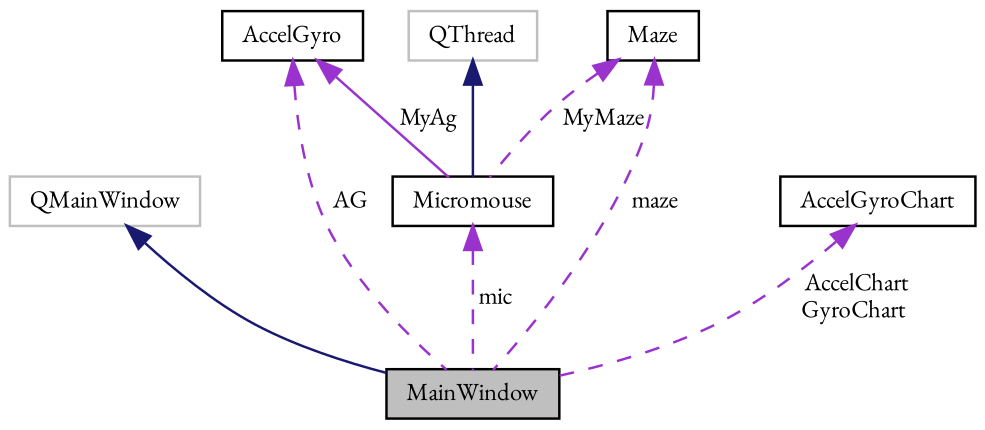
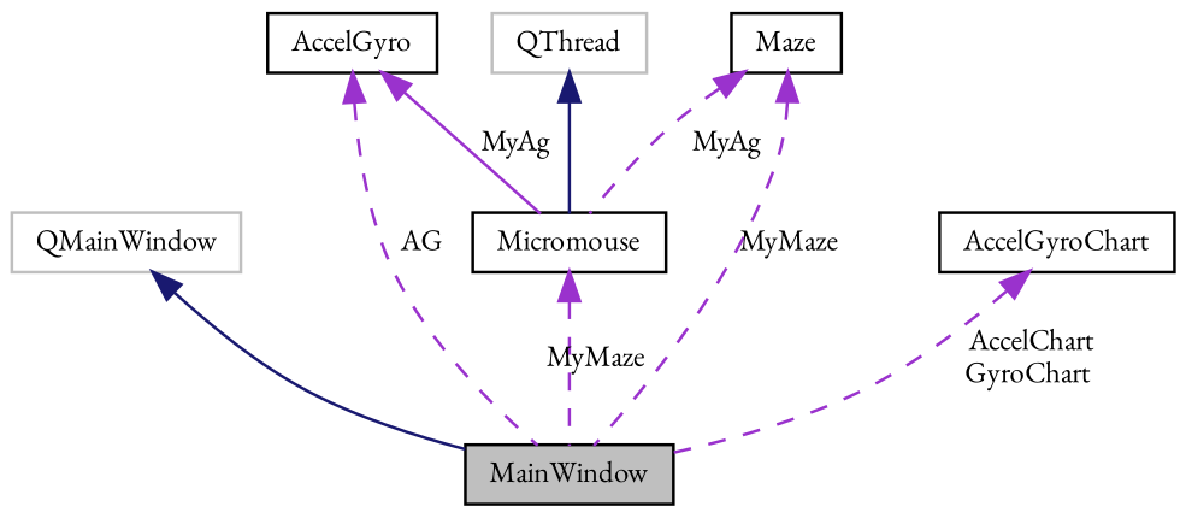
  digraph {
    fontname="EB Garamond"
    node [color=black fillcolor=white fontname="EB Garamond" fontsize=10 shape=record style=filled]
    edge [color=darkorchid3 dir=back fontname="EB Garamond" fontsize=10 labelfontname=Helvetica labelfontsize=10 style=dashed]
    n1 [fillcolor=grey75 fontcolor=black height=0.2 label=MainWindow width=0.4]
    n2 [color=grey75 height=0.2 label=QMainWindow width=0.4]
    n3 [height=0.2 label=AccelGyro width=0.4]
    n4 [height=0.2 label=Micromouse width=0.4]
    n5 [color=grey75 height=0.2 label=QThread width=0.4]
    n6 [height=0.2 label=Maze width=0.4]
    n7 [height=0.2 label=AccelGyroChart width=0.4]
    n2 -> n1 [color=midnightblue style=solid]
    n3 -> n1 [label=" AG"]
    n3 -> n4 [label=" MyAg" style=solid]
-   n4 -> n1 [label=" mic"]
+   n4 -> n1 [label=" MyMaze"]
    n5 -> n4 [color=midnightblue style=solid]
-   n6 -> n1 [label=" maze"]
-   n6 -> n4 [label=" MyMaze"]
+   n6 -> n1 [label=" MyMaze"]
+   n6 -> n4 [label=" MyAg"]
    n7 -> n1 [label=" AccelChart\nGyroChart"]
  }
